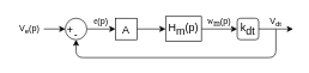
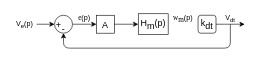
  <mxCell id="0" />
  <mxCell id="1" parent="0" />
  <mxCell id="2" value="V&lt;sub&gt;e&lt;/sub&gt;(p)" style="text;html=1;strokeColor=none;fillColor=none;align=center;verticalAlign=middle;whiteSpace=wrap;rounded=0;" vertex="1" parent="1"><mxGeometry x="20" y="30" width="40" height="20" as="geometry" /></mxCell>
  <mxCell id="3" value="" style="endArrow=classic;html=1;entryX=0;entryY=0.5;entryDx=0;entryDy=0;exitX=1;exitY=0.5;exitDx=0;exitDy=0;" edge="1" parent="1" source="2" target="16"><mxGeometry width="50" height="50" relative="1" as="geometry"><mxPoint x="90" y="-10" as="sourcePoint" /><mxPoint x="70" y="20" as="targetPoint" /></mxGeometry></mxCell>
  <mxCell id="4" value="A" style="rounded=0;whiteSpace=wrap;html=1;fontSize=15;" vertex="1" parent="1"><mxGeometry x="160" y="25" width="30" height="30" as="geometry" /></mxCell>
  <mxCell id="5" value="" style="endArrow=classic;html=1;fontSize=20;exitX=1;exitY=0.5;exitDx=0;exitDy=0;entryX=0;entryY=0.5;entryDx=0;entryDy=0;" edge="1" parent="1" source="16" target="4"><mxGeometry width="50" height="50" relative="1" as="geometry"><mxPoint x="270" y="50" as="sourcePoint" /><mxPoint x="170" y="40" as="targetPoint" /></mxGeometry></mxCell>
  <mxCell id="6" value="&lt;p class=&quot;MsoNormal&quot; style=&quot;font-size: 12px;&quot;&gt;&lt;span style=&quot;font-family: symbol; font-size: 12px;&quot;&gt;&lt;font style=&quot;font-size: 12px;&quot;&gt;e&lt;/font&gt;&lt;/span&gt;&lt;span style=&quot;font-size: 12px;&quot;&gt;(p)&lt;/span&gt;&lt;/p&gt;" style="text;html=1;strokeColor=none;fillColor=none;align=center;verticalAlign=middle;whiteSpace=wrap;rounded=0;fontSize=12;" vertex="1" parent="1"><mxGeometry x="120" y="20" width="40" height="20" as="geometry" /></mxCell>
  <mxCell id="7" value="H&lt;sub style=&quot;font-size: 15px;&quot;&gt;m&lt;/sub&gt;(p)" style="rounded=0;whiteSpace=wrap;html=1;fontSize=15;" vertex="1" parent="1"><mxGeometry x="230" y="22.5" width="50" height="35" as="geometry" /></mxCell>
  <mxCell id="8" style="edgeStyle=orthogonalEdgeStyle;rounded=0;orthogonalLoop=1;jettySize=auto;html=1;exitX=0.5;exitY=1;exitDx=0;exitDy=0;fontSize=15;" edge="1" parent="1" source="7" target="7"><mxGeometry relative="1" as="geometry" /></mxCell>
  <mxCell id="9" value="" style="endArrow=classic;html=1;fontSize=15;exitX=1;exitY=0.5;exitDx=0;exitDy=0;entryX=0;entryY=0.5;entryDx=0;entryDy=0;" edge="1" parent="1" source="4" target="7"><mxGeometry width="50" height="50" relative="1" as="geometry"><mxPoint x="210" y="0" as="sourcePoint" /><mxPoint x="260" y="-50" as="targetPoint" /></mxGeometry></mxCell>
  <mxCell id="10" value="k&lt;sub style=&quot;font-size: 15px;&quot;&gt;dt&lt;/sub&gt;" style="whiteSpace=wrap;html=1;fontSize=15;rounded=1;" vertex="1" parent="1"><mxGeometry x="330" y="25" width="30" height="30" as="geometry" /></mxCell>
- <mxCell id="11" value="" style="endArrow=classic;html=1;fontSize=15;exitX=1;exitY=0.5;exitDx=0;exitDy=0;entryX=0;entryY=0.5;entryDx=0;entryDy=0;" edge="1" parent="1" source="7" target="10"><mxGeometry width="50" height="50" relative="1" as="geometry"><mxPoint x="210" y="0" as="sourcePoint" /><mxPoint x="260" y="-50" as="targetPoint" /></mxGeometry></mxCell>
  <mxCell id="12" value="&lt;p class=&quot;MsoNormal&quot; style=&quot;font-size: 12px&quot;&gt;&lt;span style=&quot;font-family: &amp;#34;symbol&amp;#34;&quot;&gt;w&lt;/span&gt;&lt;sub&gt;&lt;span style=&quot;font-family: &amp;#34;cambria&amp;#34; , serif ; font-size: 12px&quot;&gt;m&lt;/span&gt;&lt;/sub&gt;(p)&lt;/p&gt;" style="text;html=1;strokeColor=none;fillColor=none;align=center;verticalAlign=middle;whiteSpace=wrap;rounded=0;fontSize=15;" vertex="1" parent="1"><mxGeometry x="280" y="20" width="50" height="20" as="geometry" /></mxCell>
  <mxCell id="13" value="" style="endArrow=classic;html=1;fontSize=15;exitX=1;exitY=0.5;exitDx=0;exitDy=0;edgeStyle=orthogonalEdgeStyle;" edge="1" parent="1" source="10"><mxGeometry width="50" height="50" relative="1" as="geometry"><mxPoint x="210" y="-40" as="sourcePoint" /><mxPoint x="408" y="40" as="targetPoint" /></mxGeometry></mxCell>
  <mxCell id="14" value="&lt;font style=&quot;font-size: 12px&quot;&gt;V&lt;sub&gt;dt&lt;/sub&gt;&lt;/font&gt;" style="text;html=1;strokeColor=none;fillColor=none;align=center;verticalAlign=middle;whiteSpace=wrap;rounded=0;fontSize=15;" vertex="1" parent="1"><mxGeometry x="373" y="20" width="22" height="20" as="geometry" /></mxCell>
  <mxCell id="15" value="" style="group" vertex="1" connectable="0" parent="1"><mxGeometry x="87" y="25" width="33" height="32.5" as="geometry" /></mxCell>
  <mxCell id="16" value="" style="ellipse;whiteSpace=wrap;html=1;aspect=fixed;" vertex="1" parent="15"><mxGeometry x="3" width="30" height="30" as="geometry" /></mxCell>
  <mxCell id="17" value="+" style="text;html=1;strokeColor=none;fillColor=none;align=center;verticalAlign=middle;whiteSpace=wrap;rounded=0;perimeterSpacing=0;fontSize=15;" vertex="1" parent="15"><mxGeometry y="5" width="20" height="20" as="geometry" /></mxCell>
  <mxCell id="18" value="-" style="text;html=1;strokeColor=none;fillColor=none;align=center;verticalAlign=middle;whiteSpace=wrap;rounded=0;perimeterSpacing=0;fontSize=15;" vertex="1" parent="15"><mxGeometry x="8" y="12.5" width="20" height="20" as="geometry" /></mxCell>
  <mxCell id="19" value="" style="endArrow=classic;html=1;fontSize=15;exitX=0.5;exitY=1;exitDx=0;exitDy=0;entryX=0.5;entryY=1;entryDx=0;entryDy=0;" edge="1" parent="1" source="14" target="16"><mxGeometry width="50" height="50" relative="1" as="geometry"><mxPoint x="210" y="90" as="sourcePoint" /><mxPoint x="260" y="130" as="targetPoint" /><Array as="points"><mxPoint x="384" y="80" /><mxPoint x="105" y="80" /></Array></mxGeometry></mxCell>
